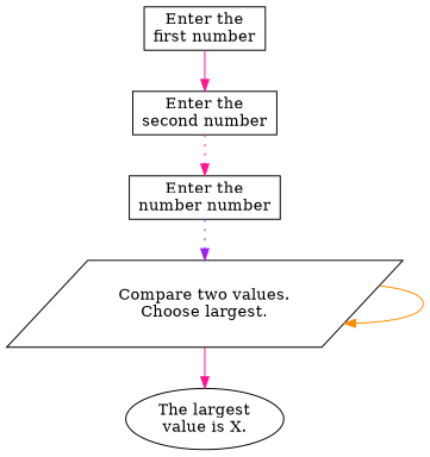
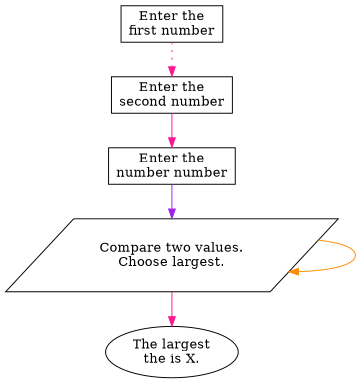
  digraph {
    node [shape=box]
    edge [color=deeppink style=solid]
    n1 [label="Enter the\nfirst number"]
    n2 [label="Enter the\nsecond number"]
    n3 [label="Enter the\nnumber number"]
    n4 [label="Compare two values.\nChoose largest." shape=parallelogram]
-   n5 [label="The largest\nvalue is X." shape=ellipse]
-   n1 -> n2
-   n2 -> n3 [style=dotted]
-   n3 -> n4 [color=purple style=dotted]
+   n5 [label="The largest\nthe is X." shape=ellipse]
+   n1 -> n2 [style=dotted]
+   n2 -> n3
+   n3 -> n4 [color=purple]
    n4 -> n4 [color=darkorange]
    n4 -> n5
  }
